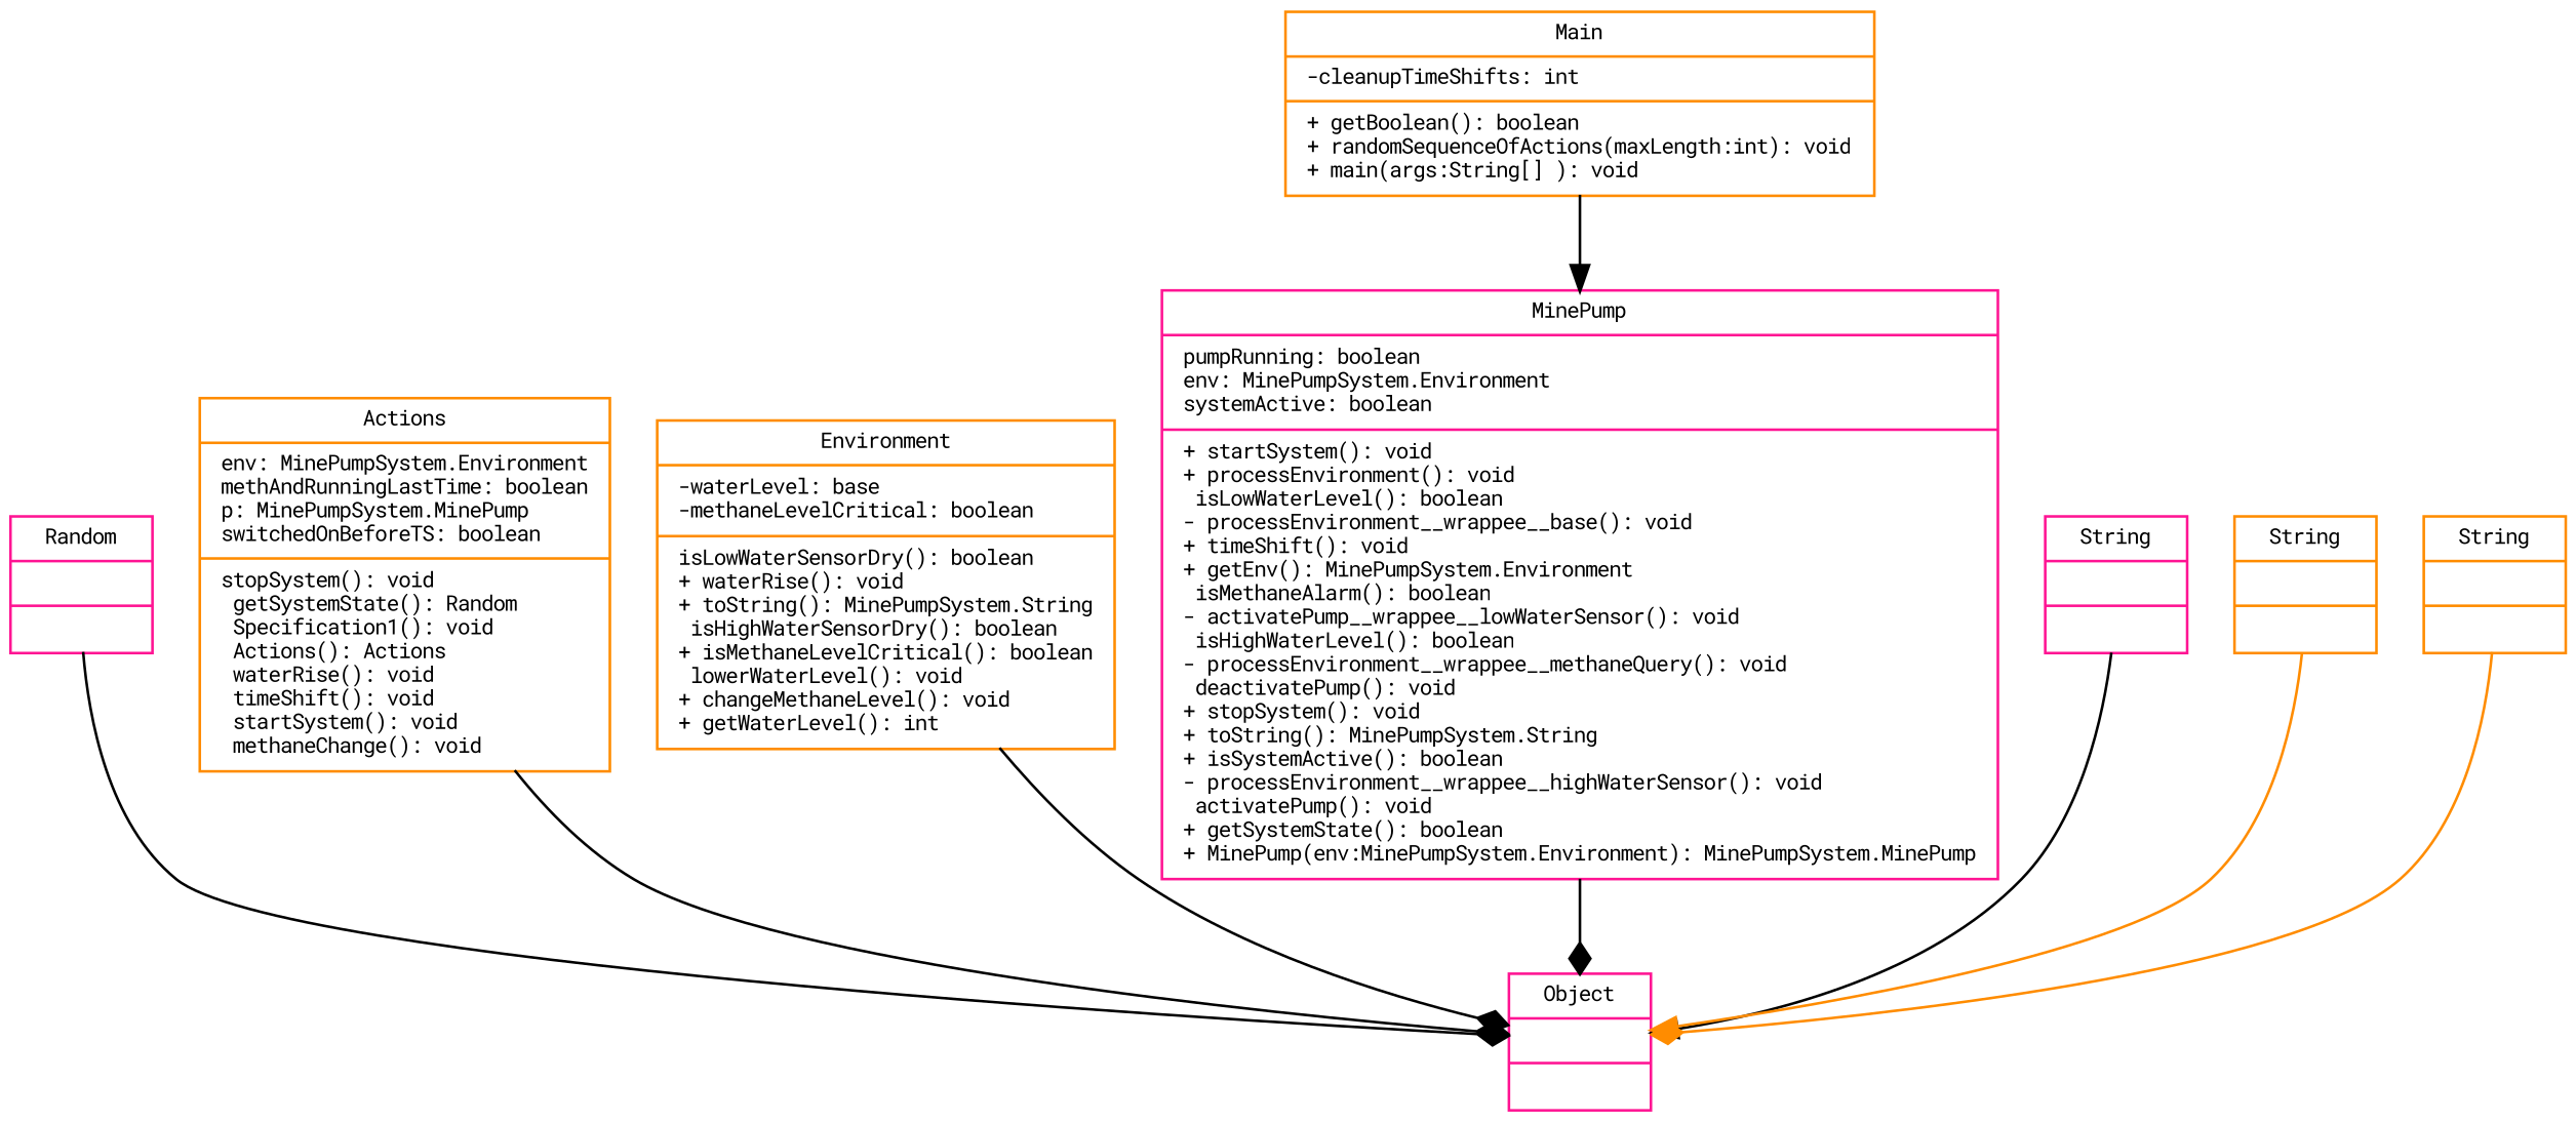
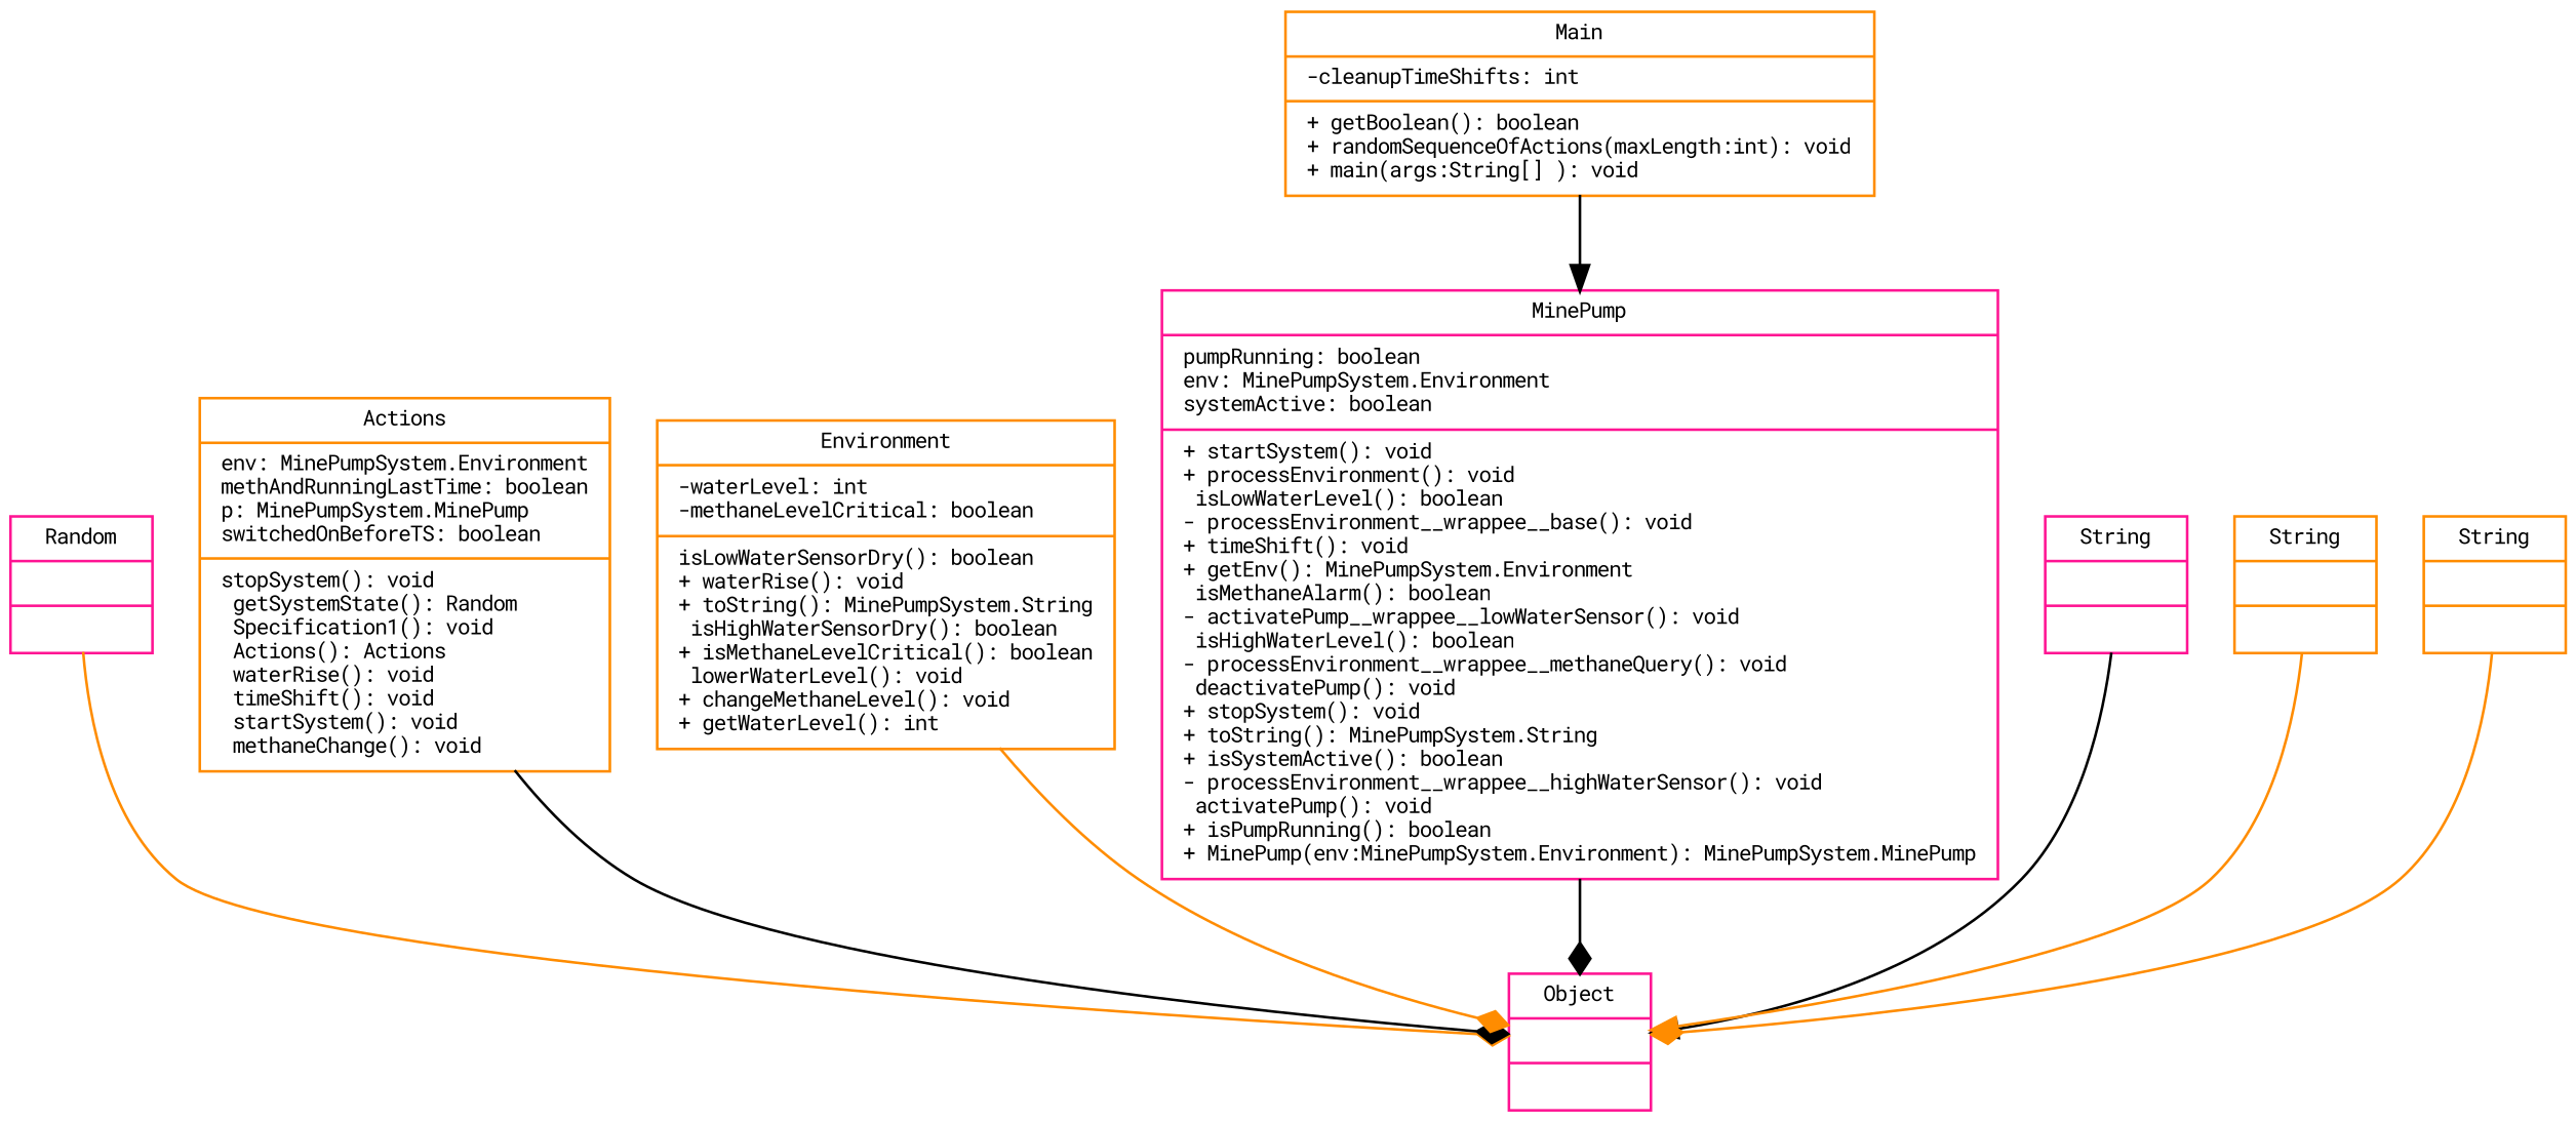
  digraph {
    fontname="Roboto Mono"
    fontsize=8
    node [color=darkorange fontname="Roboto Mono" fontsize=8 shape=record]
    edge [arrowhead=diamond arrowtail=none color=darkorange fontname="Roboto Mono" fontsize=8 style=solid]
    n1 [color=deeppink label="{Random||}"]
    n2 [color=deeppink label="{Object||}"]
    n3 [label="{Actions|env: MinePumpSystem.Environment\lmethAndRunningLastTime: boolean\lp: MinePumpSystem.MinePump\lswitchedOnBeforeTS: boolean\l| stopSystem(): void\l getSystemState(): Random\l Specification1(): void\l Actions(): Actions\l waterRise(): void\l timeShift(): void\l startSystem(): void\l methaneChange(): void\l}"]
-   n4 [label="{Environment|-waterLevel: base\l-methaneLevelCritical: boolean\l| isLowWaterSensorDry(): boolean\l+ waterRise(): void\l+ toString(): MinePumpSystem.String\l isHighWaterSensorDry(): boolean\l+ isMethaneLevelCritical(): boolean\l lowerWaterLevel(): void\l+ changeMethaneLevel(): void\l+ getWaterLevel(): int\l}"]
-   n5 [color=deeppink label="{MinePump|pumpRunning: boolean\lenv: MinePumpSystem.Environment\lsystemActive: boolean\l|+ startSystem(): void\l+ processEnvironment(): void\l isLowWaterLevel(): boolean\l- processEnvironment__wrappee__base(): void\l+ timeShift(): void\l+ getEnv(): MinePumpSystem.Environment\l isMethaneAlarm(): boolean\l- activatePump__wrappee__lowWaterSensor(): void\l isHighWaterLevel(): boolean\l- processEnvironment__wrappee__methaneQuery(): void\l deactivatePump(): void\l+ stopSystem(): void\l+ toString(): MinePumpSystem.String\l+ isSystemActive(): boolean\l- processEnvironment__wrappee__highWaterSensor(): void\l activatePump(): void\l+ getSystemState(): boolean\l+ MinePump(env:MinePumpSystem.Environment): MinePumpSystem.MinePump\l}"]
+   n4 [label="{Environment|-waterLevel: int\l-methaneLevelCritical: boolean\l| isLowWaterSensorDry(): boolean\l+ waterRise(): void\l+ toString(): MinePumpSystem.String\l isHighWaterSensorDry(): boolean\l+ isMethaneLevelCritical(): boolean\l lowerWaterLevel(): void\l+ changeMethaneLevel(): void\l+ getWaterLevel(): int\l}"]
+   n5 [color=deeppink label="{MinePump|pumpRunning: boolean\lenv: MinePumpSystem.Environment\lsystemActive: boolean\l|+ startSystem(): void\l+ processEnvironment(): void\l isLowWaterLevel(): boolean\l- processEnvironment__wrappee__base(): void\l+ timeShift(): void\l+ getEnv(): MinePumpSystem.Environment\l isMethaneAlarm(): boolean\l- activatePump__wrappee__lowWaterSensor(): void\l isHighWaterLevel(): boolean\l- processEnvironment__wrappee__methaneQuery(): void\l deactivatePump(): void\l+ stopSystem(): void\l+ toString(): MinePumpSystem.String\l+ isSystemActive(): boolean\l- processEnvironment__wrappee__highWaterSensor(): void\l activatePump(): void\l+ isPumpRunning(): boolean\l+ MinePump(env:MinePumpSystem.Environment): MinePumpSystem.MinePump\l}"]
    n6 [color=deeppink label="{String||}"]
    n7 [label="{String||}"]
    n8 [label="{String||}"]
    n9 [label="{Main|-cleanupTimeShifts: int\l|+ getBoolean(): boolean\l+ randomSequenceOfActions(maxLength:int): void\l+ main(args:String[] ): void\l}"]
-   n1 -> n2 [color=black]
+   n1 -> n2
    n3 -> n2 [color=black]
-   n4 -> n2 [color=black]
+   n4 -> n2
    n5 -> n2 [color=black]
    n6 -> n2 [arrowhead=normal color=black]
    n7 -> n2 [arrowhead=normal]
    n8 -> n2
    n9 -> n5 [arrowhead=normal color=black]
  }
